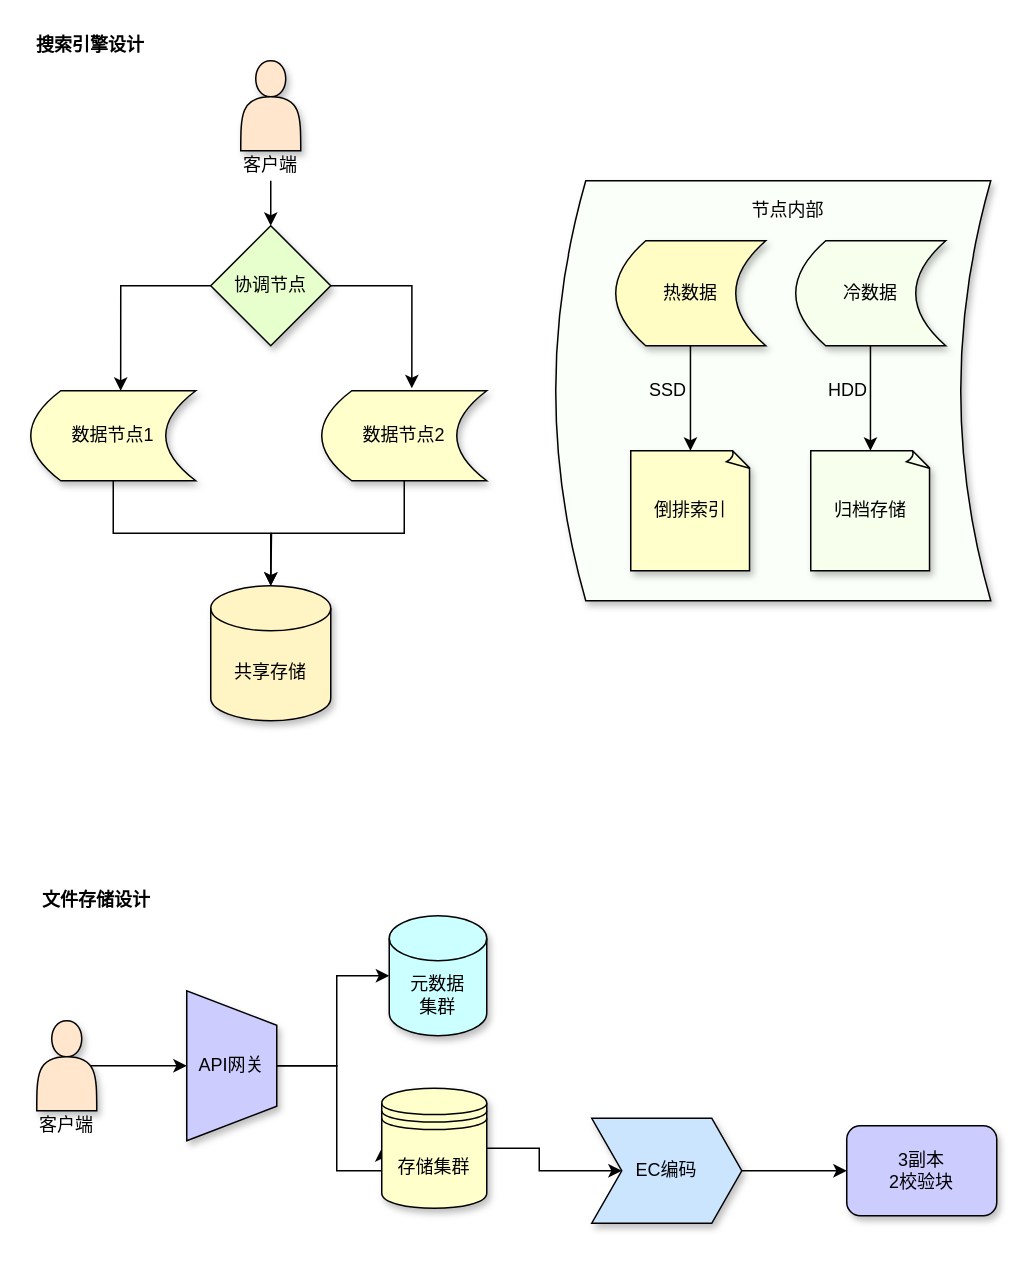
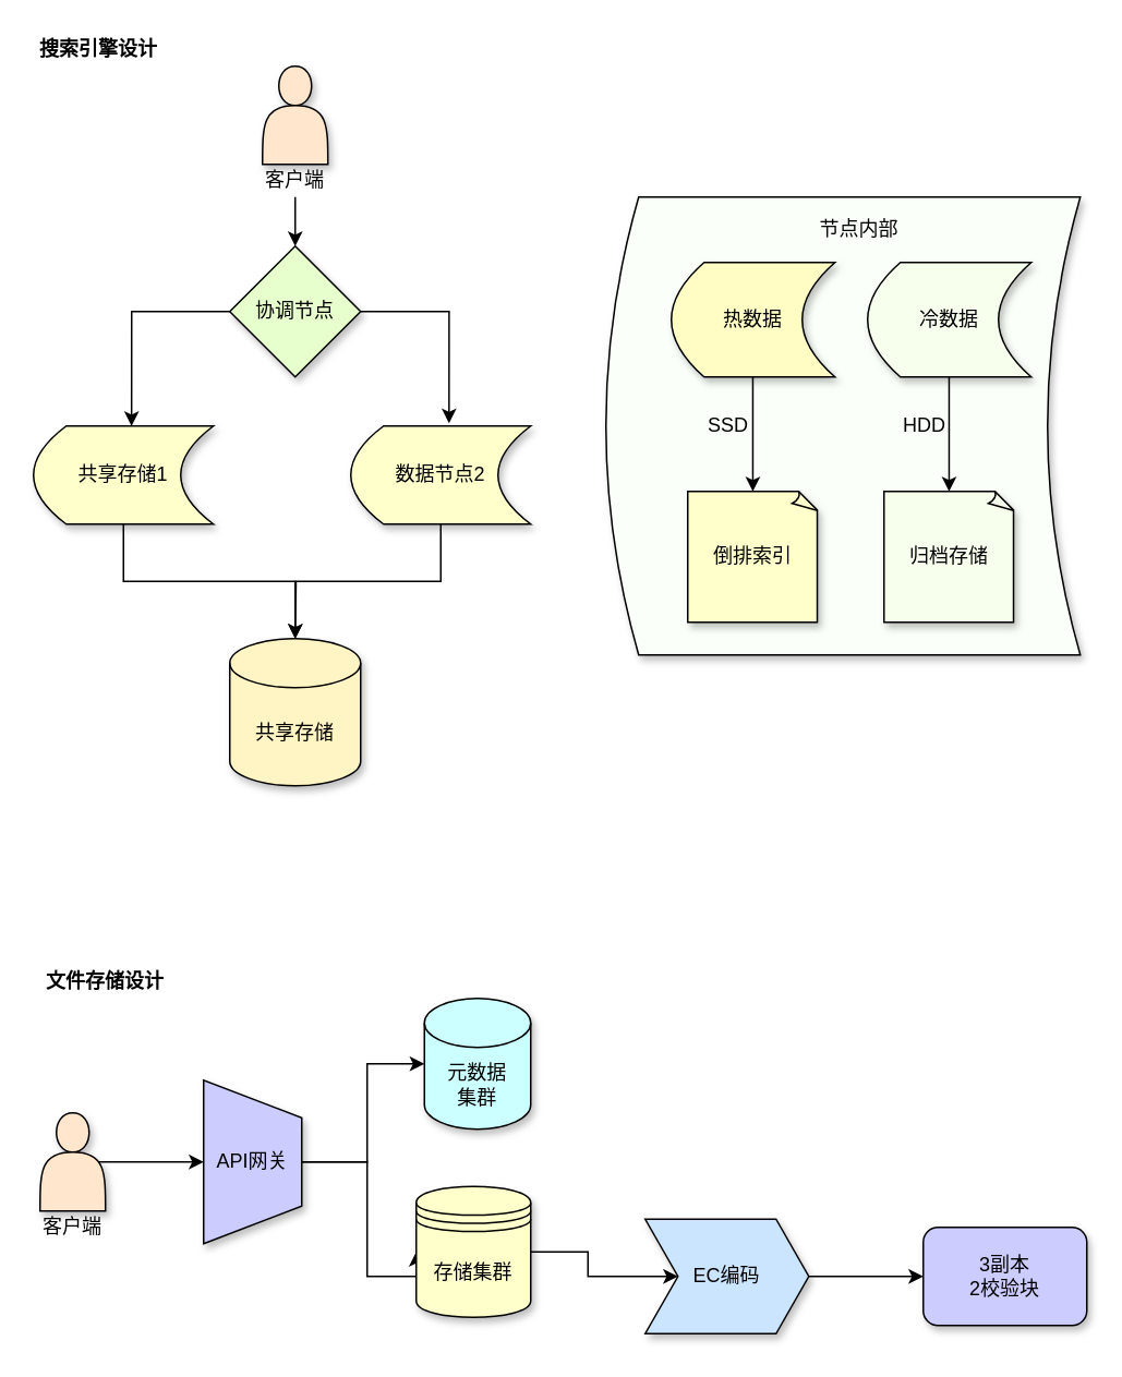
  <mxCell id="0" />
  <mxCell id="1" parent="0" />
  <mxCell id="2" value="" style="group" parent="1" vertex="1" connectable="0"><mxGeometry x="20" y="40" width="304" height="440" as="geometry" /></mxCell>
  <mxCell id="3" value="" style="shape=actor;whiteSpace=wrap;html=1;fillColor=#FFE6CC;shadow=1;" parent="2" vertex="1"><mxGeometry x="140" width="40" height="60" as="geometry" /></mxCell>
  <mxCell id="4" value="协调节点" style="rhombus;whiteSpace=wrap;html=1;fillColor=#E6FFCC;shadow=1;" parent="2" vertex="1"><mxGeometry x="120" y="110" width="80" height="80" as="geometry" /></mxCell>
- <mxCell id="5" value="数据节点1" style="shape=dataStorage;whiteSpace=wrap;html=1;fixedSize=1;fillColor=#FFFFCC;shadow=1;" parent="2" vertex="1"><mxGeometry y="220" width="110" height="60" as="geometry" /></mxCell>
+ <mxCell id="5" value="共享存储1" style="shape=dataStorage;whiteSpace=wrap;html=1;fixedSize=1;fillColor=#FFFFCC;shadow=1;" parent="2" vertex="1"><mxGeometry y="220" width="110" height="60" as="geometry" /></mxCell>
  <mxCell id="6" style="edgeStyle=orthogonalEdgeStyle;rounded=0;orthogonalLoop=1;jettySize=auto;html=1;exitX=0.5;exitY=1;exitDx=0;exitDy=0;" parent="2" source="7" edge="1"><mxGeometry relative="1" as="geometry"><mxPoint x="160" y="350" as="targetPoint" /></mxGeometry></mxCell>
  <mxCell id="7" value="数据节点2" style="shape=dataStorage;whiteSpace=wrap;html=1;fixedSize=1;shadow=1;fillColor=#FFFFCC;" parent="2" vertex="1"><mxGeometry x="194" y="220" width="110" height="60" as="geometry" /></mxCell>
  <mxCell id="8" value="共享存储" style="shape=cylinder3;whiteSpace=wrap;html=1;boundedLbl=1;backgroundOutline=1;size=15;shadow=1;fillColor=#FFF4C3;" parent="2" vertex="1"><mxGeometry x="120" y="350" width="80" height="90" as="geometry" /></mxCell>
  <mxCell id="9" style="edgeStyle=orthogonalEdgeStyle;rounded=0;orthogonalLoop=1;jettySize=auto;html=1;exitX=0;exitY=0.5;exitDx=0;exitDy=0;entryX=0.545;entryY=0;entryDx=0;entryDy=0;entryPerimeter=0;" parent="2" source="4" target="5" edge="1"><mxGeometry relative="1" as="geometry" /></mxCell>
  <mxCell id="10" style="edgeStyle=orthogonalEdgeStyle;rounded=0;orthogonalLoop=1;jettySize=auto;html=1;exitX=1;exitY=0.5;exitDx=0;exitDy=0;entryX=0.546;entryY=-0.027;entryDx=0;entryDy=0;entryPerimeter=0;" parent="2" source="4" target="7" edge="1"><mxGeometry relative="1" as="geometry" /></mxCell>
  <mxCell id="11" style="edgeStyle=orthogonalEdgeStyle;rounded=0;orthogonalLoop=1;jettySize=auto;html=1;entryX=0.5;entryY=0;entryDx=0;entryDy=0;entryPerimeter=0;exitX=0.5;exitY=1;exitDx=0;exitDy=0;" parent="2" source="5" target="8" edge="1"><mxGeometry relative="1" as="geometry" /></mxCell>
  <mxCell id="12" style="edgeStyle=orthogonalEdgeStyle;rounded=0;orthogonalLoop=1;jettySize=auto;html=1;exitX=0.5;exitY=1;exitDx=0;exitDy=0;entryX=0.5;entryY=0;entryDx=0;entryDy=0;" parent="2" source="13" target="4" edge="1"><mxGeometry relative="1" as="geometry" /></mxCell>
  <mxCell id="13" value="客户端" style="text;strokeColor=none;align=center;fillColor=none;html=1;verticalAlign=middle;whiteSpace=wrap;rounded=0;" parent="2" vertex="1"><mxGeometry x="140" y="60" width="40" height="20" as="geometry" /></mxCell>
  <mxCell id="14" value="" style="shape=dataStorage;whiteSpace=wrap;html=1;fixedSize=1;shadow=1;fillColor=#FBFFF9;" parent="1" vertex="1"><mxGeometry x="370" y="120" width="290" height="280" as="geometry" /></mxCell>
  <mxCell id="15" style="edgeStyle=orthogonalEdgeStyle;rounded=0;orthogonalLoop=1;jettySize=auto;html=1;entryX=0.5;entryY=0;entryDx=0;entryDy=0;entryPerimeter=0;" parent="1" edge="1"><mxGeometry relative="1" as="geometry"><mxPoint x="459.8" y="230" as="sourcePoint" /><mxPoint x="459.8" y="300" as="targetPoint" /></mxGeometry></mxCell>
  <mxCell id="16" value="热数据" style="shape=dataStorage;whiteSpace=wrap;html=1;fixedSize=1;fillColor=#FFFDC4;shadow=1;" parent="1" vertex="1"><mxGeometry x="410" y="160" width="100" height="70" as="geometry" /></mxCell>
  <mxCell id="17" value="冷数据" style="shape=dataStorage;whiteSpace=wrap;html=1;fixedSize=1;fillColor=#F7FFED;shadow=1;" parent="1" vertex="1"><mxGeometry x="530" y="160" width="100" height="70" as="geometry" /></mxCell>
  <mxCell id="18" value="倒排索引" style="whiteSpace=wrap;html=1;shape=mxgraph.basic.document;fillColor=#FFFFCC;shadow=1;" parent="1" vertex="1"><mxGeometry x="420" y="300" width="80" height="80" as="geometry" /></mxCell>
  <mxCell id="19" value="归档存储" style="whiteSpace=wrap;html=1;shape=mxgraph.basic.document;fillColor=#F7FFED;shadow=1;" parent="1" vertex="1"><mxGeometry x="540" y="300" width="80" height="80" as="geometry" /></mxCell>
  <mxCell id="20" value="节点内部" style="text;strokeColor=none;align=center;fillColor=none;html=1;verticalAlign=middle;whiteSpace=wrap;rounded=0;" parent="1" vertex="1"><mxGeometry x="500" y="130" width="50" height="20" as="geometry" /></mxCell>
  <mxCell id="21" style="edgeStyle=orthogonalEdgeStyle;rounded=0;orthogonalLoop=1;jettySize=auto;html=1;entryX=0.5;entryY=0;entryDx=0;entryDy=0;entryPerimeter=0;" parent="1" edge="1"><mxGeometry relative="1" as="geometry"><mxPoint x="579.8" y="230" as="sourcePoint" /><mxPoint x="579.8" y="300" as="targetPoint" /></mxGeometry></mxCell>
  <mxCell id="22" value="SSD" style="text;strokeColor=none;align=center;fillColor=none;html=1;verticalAlign=middle;whiteSpace=wrap;rounded=0;" parent="1" vertex="1"><mxGeometry x="430" y="252.5" width="30" height="15" as="geometry" /></mxCell>
  <mxCell id="23" value="HDD" style="text;strokeColor=none;align=center;fillColor=none;html=1;verticalAlign=middle;whiteSpace=wrap;rounded=0;" parent="1" vertex="1"><mxGeometry x="550" y="252.5" width="30" height="15" as="geometry" /></mxCell>
  <mxCell id="24" value="&lt;b&gt;搜索引擎设计&lt;/b&gt;" style="text;strokeColor=none;align=center;fillColor=none;html=1;verticalAlign=middle;whiteSpace=wrap;rounded=0;" parent="1" vertex="1"><mxGeometry x="20" y="20" width="80" height="20" as="geometry" /></mxCell>
  <mxCell id="25" value="" style="group" parent="1" vertex="1" connectable="0"><mxGeometry x="21" y="590" width="643" height="230" as="geometry" /></mxCell>
  <mxCell id="26" style="edgeStyle=orthogonalEdgeStyle;rounded=0;orthogonalLoop=1;jettySize=auto;html=1;exitX=0.9;exitY=0.5;exitDx=0;exitDy=0;exitPerimeter=0;entryX=0.5;entryY=1;entryDx=0;entryDy=0;" parent="25" source="27" target="29" edge="1"><mxGeometry relative="1" as="geometry" /></mxCell>
  <mxCell id="27" value="" style="shape=actor;whiteSpace=wrap;html=1;fillColor=#FFE6CC;shadow=1;" parent="25" vertex="1"><mxGeometry x="3" y="90" width="40" height="60" as="geometry" /></mxCell>
  <mxCell id="28" style="edgeStyle=orthogonalEdgeStyle;rounded=0;orthogonalLoop=1;jettySize=auto;html=1;exitX=0.5;exitY=0;exitDx=0;exitDy=0;entryX=0;entryY=0.5;entryDx=0;entryDy=0;" parent="25" source="29" target="32" edge="1"><mxGeometry relative="1" as="geometry"><Array as="points"><mxPoint x="203" y="120" /><mxPoint x="203" y="190" /></Array></mxGeometry></mxCell>
  <mxCell id="29" value="API网关" style="verticalLabelPosition=middle;verticalAlign=middle;html=1;shape=trapezoid;perimeter=trapezoidPerimeter;whiteSpace=wrap;size=0.23;arcSize=10;flipV=1;labelPosition=center;align=center;fillColor=#CCCCFF;direction=south;shadow=1;" parent="25" vertex="1"><mxGeometry x="103" y="70" width="60" height="100" as="geometry" /></mxCell>
  <mxCell id="30" value="元数据&lt;br&gt;集群" style="shape=cylinder3;whiteSpace=wrap;html=1;boundedLbl=1;backgroundOutline=1;size=15;fillColor=#CCFFFF;shadow=1;" parent="25" vertex="1"><mxGeometry x="238" y="20" width="65" height="80" as="geometry" /></mxCell>
  <mxCell id="31" style="edgeStyle=orthogonalEdgeStyle;rounded=0;orthogonalLoop=1;jettySize=auto;html=1;" parent="25" source="32" target="34" edge="1"><mxGeometry relative="1" as="geometry" /></mxCell>
  <mxCell id="32" value="存储集群" style="shape=datastore;whiteSpace=wrap;html=1;fillColor=#FFFFCC;shadow=1;" parent="25" vertex="1"><mxGeometry x="233" y="135" width="70" height="80" as="geometry" /></mxCell>
  <mxCell id="33" style="edgeStyle=orthogonalEdgeStyle;rounded=0;orthogonalLoop=1;jettySize=auto;html=1;exitX=1;exitY=0.5;exitDx=0;exitDy=0;entryX=0;entryY=0.5;entryDx=0;entryDy=0;" parent="25" source="34" target="35" edge="1"><mxGeometry relative="1" as="geometry" /></mxCell>
  <mxCell id="34" value="EC编码" style="shape=step;perimeter=stepPerimeter;whiteSpace=wrap;html=1;fixedSize=1;fillColor=#CCE5FF;shadow=1;" parent="25" vertex="1"><mxGeometry x="373" y="155" width="100" height="70" as="geometry" /></mxCell>
  <mxCell id="35" value="3副本&lt;br&gt;2校验块" style="rounded=1;whiteSpace=wrap;html=1;fillColor=#CCCCFF;shadow=1;" parent="25" vertex="1"><mxGeometry x="543" y="160" width="100" height="60" as="geometry" /></mxCell>
  <mxCell id="36" style="edgeStyle=orthogonalEdgeStyle;rounded=0;orthogonalLoop=1;jettySize=auto;html=1;exitX=0.5;exitY=0;exitDx=0;exitDy=0;entryX=0;entryY=0.5;entryDx=0;entryDy=0;entryPerimeter=0;" parent="25" source="29" target="30" edge="1"><mxGeometry relative="1" as="geometry"><Array as="points"><mxPoint x="203" y="120" /><mxPoint x="203" y="60" /></Array></mxGeometry></mxCell>
  <mxCell id="37" value="&lt;b&gt;文件存储设计&lt;/b&gt;" style="text;strokeColor=none;align=center;fillColor=none;html=1;verticalAlign=middle;whiteSpace=wrap;rounded=0;" parent="25" vertex="1"><mxGeometry x="3" width="80" height="20" as="geometry" /></mxCell>
  <mxCell id="38" value="客户端" style="text;strokeColor=none;align=center;fillColor=none;html=1;verticalAlign=middle;whiteSpace=wrap;rounded=0;" parent="25" vertex="1"><mxGeometry y="150" width="46" height="20" as="geometry" /></mxCell>
